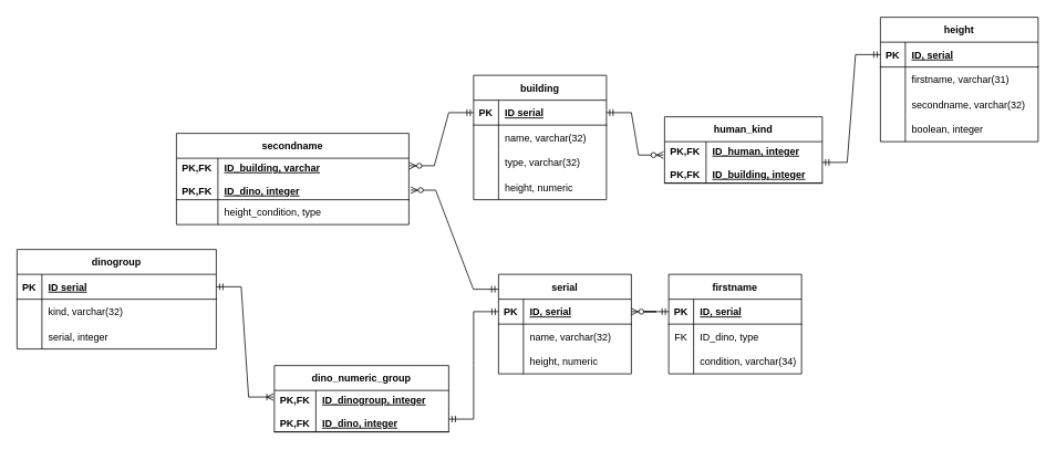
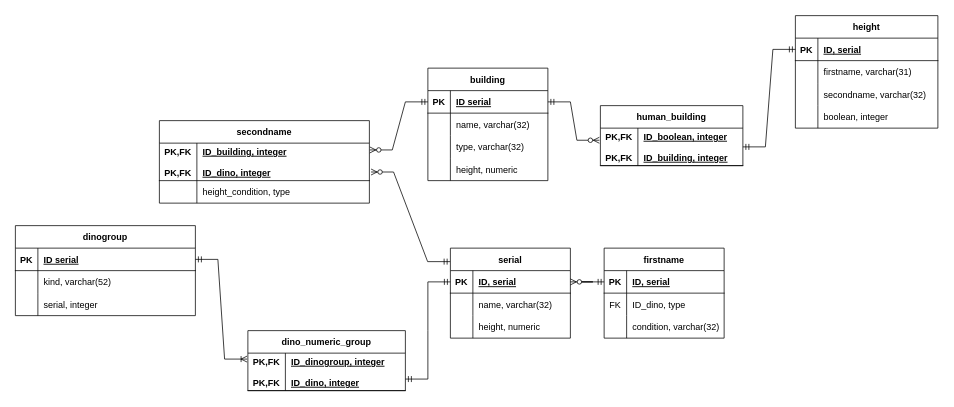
  <mxCell id="0" />
  <mxCell id="1" parent="0" />
  <mxCell id="2" value="height" style="shape=table;startSize=30;container=1;collapsible=1;childLayout=tableLayout;fixedRows=1;rowLines=0;fontStyle=1;align=center;resizeLast=1;" parent="1" vertex="1"><mxGeometry x="1060" y="20" width="190" height="150" as="geometry" /></mxCell>
  <mxCell id="3" value="" style="shape=tableRow;horizontal=0;startSize=0;swimlaneHead=0;swimlaneBody=0;fillColor=none;collapsible=0;dropTarget=0;points=[[0,0.5],[1,0.5]];portConstraint=eastwest;top=0;left=0;right=0;bottom=1;" parent="2" vertex="1"><mxGeometry y="30" width="190" height="30" as="geometry" /></mxCell>
  <mxCell id="4" value="PK" style="shape=partialRectangle;connectable=0;fillColor=none;top=0;left=0;bottom=0;right=0;fontStyle=1;overflow=hidden;" parent="3" vertex="1"><mxGeometry width="30" height="30" as="geometry"><mxRectangle width="30" height="30" as="alternateBounds" /></mxGeometry></mxCell>
  <mxCell id="5" value="ID, serial" style="shape=partialRectangle;connectable=0;fillColor=none;top=0;left=0;bottom=0;right=0;align=left;spacingLeft=6;fontStyle=5;overflow=hidden;" parent="3" vertex="1"><mxGeometry x="30" width="160" height="30" as="geometry"><mxRectangle width="160" height="30" as="alternateBounds" /></mxGeometry></mxCell>
  <mxCell id="6" value="" style="shape=tableRow;horizontal=0;startSize=0;swimlaneHead=0;swimlaneBody=0;fillColor=none;collapsible=0;dropTarget=0;points=[[0,0.5],[1,0.5]];portConstraint=eastwest;top=0;left=0;right=0;bottom=0;" parent="2" vertex="1"><mxGeometry y="60" width="190" height="30" as="geometry" /></mxCell>
  <mxCell id="7" value="" style="shape=partialRectangle;connectable=0;fillColor=none;top=0;left=0;bottom=0;right=0;editable=1;overflow=hidden;" parent="6" vertex="1"><mxGeometry width="30" height="30" as="geometry"><mxRectangle width="30" height="30" as="alternateBounds" /></mxGeometry></mxCell>
  <mxCell id="8" value="firstname, varchar(31)" style="shape=partialRectangle;connectable=0;fillColor=none;top=0;left=0;bottom=0;right=0;align=left;spacingLeft=6;overflow=hidden;" parent="6" vertex="1"><mxGeometry x="30" width="160" height="30" as="geometry"><mxRectangle width="160" height="30" as="alternateBounds" /></mxGeometry></mxCell>
  <mxCell id="9" value="" style="shape=tableRow;horizontal=0;startSize=0;swimlaneHead=0;swimlaneBody=0;fillColor=none;collapsible=0;dropTarget=0;points=[[0,0.5],[1,0.5]];portConstraint=eastwest;top=0;left=0;right=0;bottom=0;" parent="2" vertex="1"><mxGeometry y="90" width="190" height="30" as="geometry" /></mxCell>
  <mxCell id="10" value="" style="shape=partialRectangle;connectable=0;fillColor=none;top=0;left=0;bottom=0;right=0;editable=1;overflow=hidden;" parent="9" vertex="1"><mxGeometry width="30" height="30" as="geometry"><mxRectangle width="30" height="30" as="alternateBounds" /></mxGeometry></mxCell>
  <mxCell id="11" value="secondname, varchar(32)" style="shape=partialRectangle;connectable=0;fillColor=none;top=0;left=0;bottom=0;right=0;align=left;spacingLeft=6;overflow=hidden;" parent="9" vertex="1"><mxGeometry x="30" width="160" height="30" as="geometry"><mxRectangle width="160" height="30" as="alternateBounds" /></mxGeometry></mxCell>
  <mxCell id="12" value="" style="shape=tableRow;horizontal=0;startSize=0;swimlaneHead=0;swimlaneBody=0;fillColor=none;collapsible=0;dropTarget=0;points=[[0,0.5],[1,0.5]];portConstraint=eastwest;top=0;left=0;right=0;bottom=0;" parent="2" vertex="1"><mxGeometry y="120" width="190" height="30" as="geometry" /></mxCell>
  <mxCell id="13" value="" style="shape=partialRectangle;connectable=0;fillColor=none;top=0;left=0;bottom=0;right=0;editable=1;overflow=hidden;" parent="12" vertex="1"><mxGeometry width="30" height="30" as="geometry"><mxRectangle width="30" height="30" as="alternateBounds" /></mxGeometry></mxCell>
  <mxCell id="14" value="boolean, integer" style="shape=partialRectangle;connectable=0;fillColor=none;top=0;left=0;bottom=0;right=0;align=left;spacingLeft=6;overflow=hidden;" parent="12" vertex="1"><mxGeometry x="30" width="160" height="30" as="geometry"><mxRectangle width="160" height="30" as="alternateBounds" /></mxGeometry></mxCell>
  <mxCell id="15" value="building" style="shape=table;startSize=30;container=1;collapsible=1;childLayout=tableLayout;fixedRows=1;rowLines=0;fontStyle=1;align=center;resizeLast=1;" parent="1" vertex="1"><mxGeometry x="570" y="90" width="160" height="150" as="geometry" /></mxCell>
  <mxCell id="16" value="" style="shape=tableRow;horizontal=0;startSize=0;swimlaneHead=0;swimlaneBody=0;fillColor=none;collapsible=0;dropTarget=0;points=[[0,0.5],[1,0.5]];portConstraint=eastwest;top=0;left=0;right=0;bottom=1;" parent="15" vertex="1"><mxGeometry y="30" width="160" height="30" as="geometry" /></mxCell>
  <mxCell id="17" value="PK" style="shape=partialRectangle;connectable=0;fillColor=none;top=0;left=0;bottom=0;right=0;fontStyle=1;overflow=hidden;" parent="16" vertex="1"><mxGeometry width="30" height="30" as="geometry"><mxRectangle width="30" height="30" as="alternateBounds" /></mxGeometry></mxCell>
  <mxCell id="18" value="ID serial" style="shape=partialRectangle;connectable=0;fillColor=none;top=0;left=0;bottom=0;right=0;align=left;spacingLeft=6;fontStyle=5;overflow=hidden;" parent="16" vertex="1"><mxGeometry x="30" width="130" height="30" as="geometry"><mxRectangle width="130" height="30" as="alternateBounds" /></mxGeometry></mxCell>
  <mxCell id="19" value="" style="shape=tableRow;horizontal=0;startSize=0;swimlaneHead=0;swimlaneBody=0;fillColor=none;collapsible=0;dropTarget=0;points=[[0,0.5],[1,0.5]];portConstraint=eastwest;top=0;left=0;right=0;bottom=0;" parent="15" vertex="1"><mxGeometry y="60" width="160" height="30" as="geometry" /></mxCell>
  <mxCell id="20" value="" style="shape=partialRectangle;connectable=0;fillColor=none;top=0;left=0;bottom=0;right=0;editable=1;overflow=hidden;" parent="19" vertex="1"><mxGeometry width="30" height="30" as="geometry"><mxRectangle width="30" height="30" as="alternateBounds" /></mxGeometry></mxCell>
  <mxCell id="21" value="name, varchar(32)" style="shape=partialRectangle;connectable=0;fillColor=none;top=0;left=0;bottom=0;right=0;align=left;spacingLeft=6;overflow=hidden;" parent="19" vertex="1"><mxGeometry x="30" width="130" height="30" as="geometry"><mxRectangle width="130" height="30" as="alternateBounds" /></mxGeometry></mxCell>
  <mxCell id="22" value="" style="shape=tableRow;horizontal=0;startSize=0;swimlaneHead=0;swimlaneBody=0;fillColor=none;collapsible=0;dropTarget=0;points=[[0,0.5],[1,0.5]];portConstraint=eastwest;top=0;left=0;right=0;bottom=0;" parent="15" vertex="1"><mxGeometry y="90" width="160" height="30" as="geometry" /></mxCell>
  <mxCell id="23" value="" style="shape=partialRectangle;connectable=0;fillColor=none;top=0;left=0;bottom=0;right=0;editable=1;overflow=hidden;" parent="22" vertex="1"><mxGeometry width="30" height="30" as="geometry"><mxRectangle width="30" height="30" as="alternateBounds" /></mxGeometry></mxCell>
  <mxCell id="24" value="type, varchar(32)" style="shape=partialRectangle;connectable=0;fillColor=none;top=0;left=0;bottom=0;right=0;align=left;spacingLeft=6;overflow=hidden;" parent="22" vertex="1"><mxGeometry x="30" width="130" height="30" as="geometry"><mxRectangle width="130" height="30" as="alternateBounds" /></mxGeometry></mxCell>
  <mxCell id="25" value="" style="shape=tableRow;horizontal=0;startSize=0;swimlaneHead=0;swimlaneBody=0;fillColor=none;collapsible=0;dropTarget=0;points=[[0,0.5],[1,0.5]];portConstraint=eastwest;top=0;left=0;right=0;bottom=0;" parent="15" vertex="1"><mxGeometry y="120" width="160" height="30" as="geometry" /></mxCell>
  <mxCell id="26" value="" style="shape=partialRectangle;connectable=0;fillColor=none;top=0;left=0;bottom=0;right=0;editable=1;overflow=hidden;" parent="25" vertex="1"><mxGeometry width="30" height="30" as="geometry"><mxRectangle width="30" height="30" as="alternateBounds" /></mxGeometry></mxCell>
  <mxCell id="27" value="height, numeric" style="shape=partialRectangle;connectable=0;fillColor=none;top=0;left=0;bottom=0;right=0;align=left;spacingLeft=6;overflow=hidden;" parent="25" vertex="1"><mxGeometry x="30" width="130" height="30" as="geometry"><mxRectangle width="130" height="30" as="alternateBounds" /></mxGeometry></mxCell>
  <mxCell id="28" value="serial" style="shape=table;startSize=30;container=1;collapsible=1;childLayout=tableLayout;fixedRows=1;rowLines=0;fontStyle=1;align=center;resizeLast=1;" parent="1" vertex="1"><mxGeometry x="600" y="330" width="160" height="120" as="geometry" /></mxCell>
  <mxCell id="29" value="" style="shape=tableRow;horizontal=0;startSize=0;swimlaneHead=0;swimlaneBody=0;fillColor=none;collapsible=0;dropTarget=0;points=[[0,0.5],[1,0.5]];portConstraint=eastwest;top=0;left=0;right=0;bottom=1;" parent="28" vertex="1"><mxGeometry y="30" width="160" height="30" as="geometry" /></mxCell>
  <mxCell id="30" value="PK" style="shape=partialRectangle;connectable=0;fillColor=none;top=0;left=0;bottom=0;right=0;fontStyle=1;overflow=hidden;" parent="29" vertex="1"><mxGeometry width="30" height="30" as="geometry"><mxRectangle width="30" height="30" as="alternateBounds" /></mxGeometry></mxCell>
  <mxCell id="31" value="ID, serial" style="shape=partialRectangle;connectable=0;fillColor=none;top=0;left=0;bottom=0;right=0;align=left;spacingLeft=6;fontStyle=5;overflow=hidden;" parent="29" vertex="1"><mxGeometry x="30" width="130" height="30" as="geometry"><mxRectangle width="130" height="30" as="alternateBounds" /></mxGeometry></mxCell>
  <mxCell id="32" value="" style="shape=tableRow;horizontal=0;startSize=0;swimlaneHead=0;swimlaneBody=0;fillColor=none;collapsible=0;dropTarget=0;points=[[0,0.5],[1,0.5]];portConstraint=eastwest;top=0;left=0;right=0;bottom=0;" parent="28" vertex="1"><mxGeometry y="60" width="160" height="30" as="geometry" /></mxCell>
  <mxCell id="33" value="" style="shape=partialRectangle;connectable=0;fillColor=none;top=0;left=0;bottom=0;right=0;editable=1;overflow=hidden;" parent="32" vertex="1"><mxGeometry width="30" height="30" as="geometry"><mxRectangle width="30" height="30" as="alternateBounds" /></mxGeometry></mxCell>
  <mxCell id="34" value="name, varchar(32)" style="shape=partialRectangle;connectable=0;fillColor=none;top=0;left=0;bottom=0;right=0;align=left;spacingLeft=6;overflow=hidden;" parent="32" vertex="1"><mxGeometry x="30" width="130" height="30" as="geometry"><mxRectangle width="130" height="30" as="alternateBounds" /></mxGeometry></mxCell>
  <mxCell id="35" value="" style="shape=tableRow;horizontal=0;startSize=0;swimlaneHead=0;swimlaneBody=0;fillColor=none;collapsible=0;dropTarget=0;points=[[0,0.5],[1,0.5]];portConstraint=eastwest;top=0;left=0;right=0;bottom=0;" parent="28" vertex="1"><mxGeometry y="90" width="160" height="30" as="geometry" /></mxCell>
  <mxCell id="36" value="" style="shape=partialRectangle;connectable=0;fillColor=none;top=0;left=0;bottom=0;right=0;editable=1;overflow=hidden;" parent="35" vertex="1"><mxGeometry width="30" height="30" as="geometry"><mxRectangle width="30" height="30" as="alternateBounds" /></mxGeometry></mxCell>
  <mxCell id="37" value="height, numeric" style="shape=partialRectangle;connectable=0;fillColor=none;top=0;left=0;bottom=0;right=0;align=left;spacingLeft=6;overflow=hidden;" parent="35" vertex="1"><mxGeometry x="30" width="130" height="30" as="geometry"><mxRectangle width="130" height="30" as="alternateBounds" /></mxGeometry></mxCell>
  <mxCell id="38" value="dinogroup" style="shape=table;startSize=30;container=1;collapsible=1;childLayout=tableLayout;fixedRows=1;rowLines=0;fontStyle=1;align=center;resizeLast=1;" parent="1" vertex="1"><mxGeometry x="20" y="300" width="240" height="120.0" as="geometry" /></mxCell>
  <mxCell id="39" value="" style="shape=tableRow;horizontal=0;startSize=0;swimlaneHead=0;swimlaneBody=0;fillColor=none;collapsible=0;dropTarget=0;points=[[0,0.5],[1,0.5]];portConstraint=eastwest;top=0;left=0;right=0;bottom=1;" parent="38" vertex="1"><mxGeometry y="30" width="240" height="30" as="geometry" /></mxCell>
  <mxCell id="40" value="PK" style="shape=partialRectangle;connectable=0;fillColor=none;top=0;left=0;bottom=0;right=0;fontStyle=1;overflow=hidden;" parent="39" vertex="1"><mxGeometry width="30" height="30" as="geometry"><mxRectangle width="30" height="30" as="alternateBounds" /></mxGeometry></mxCell>
  <mxCell id="41" value="ID serial" style="shape=partialRectangle;connectable=0;fillColor=none;top=0;left=0;bottom=0;right=0;align=left;spacingLeft=6;fontStyle=5;overflow=hidden;" parent="39" vertex="1"><mxGeometry x="30" width="210" height="30" as="geometry"><mxRectangle width="210" height="30" as="alternateBounds" /></mxGeometry></mxCell>
  <mxCell id="42" value="" style="shape=tableRow;horizontal=0;startSize=0;swimlaneHead=0;swimlaneBody=0;fillColor=none;collapsible=0;dropTarget=0;points=[[0,0.5],[1,0.5]];portConstraint=eastwest;top=0;left=0;right=0;bottom=0;" parent="38" vertex="1"><mxGeometry y="60" width="240" height="30" as="geometry" /></mxCell>
  <mxCell id="43" value="" style="shape=partialRectangle;connectable=0;fillColor=none;top=0;left=0;bottom=0;right=0;editable=1;overflow=hidden;" parent="42" vertex="1"><mxGeometry width="30" height="30" as="geometry"><mxRectangle width="30" height="30" as="alternateBounds" /></mxGeometry></mxCell>
- <mxCell id="44" value="kind, varchar(32)" style="shape=partialRectangle;connectable=0;fillColor=none;top=0;left=0;bottom=0;right=0;align=left;spacingLeft=6;overflow=hidden;" parent="42" vertex="1"><mxGeometry x="30" width="210" height="30" as="geometry"><mxRectangle width="210" height="30" as="alternateBounds" /></mxGeometry></mxCell>
+ <mxCell id="44" value="kind, varchar(52)" style="shape=partialRectangle;connectable=0;fillColor=none;top=0;left=0;bottom=0;right=0;align=left;spacingLeft=6;overflow=hidden;" parent="42" vertex="1"><mxGeometry x="30" width="210" height="30" as="geometry"><mxRectangle width="210" height="30" as="alternateBounds" /></mxGeometry></mxCell>
  <mxCell id="45" value="" style="shape=tableRow;horizontal=0;startSize=0;swimlaneHead=0;swimlaneBody=0;fillColor=none;collapsible=0;dropTarget=0;points=[[0,0.5],[1,0.5]];portConstraint=eastwest;top=0;left=0;right=0;bottom=0;" parent="38" vertex="1"><mxGeometry y="90" width="240" height="30" as="geometry" /></mxCell>
  <mxCell id="46" value="" style="shape=partialRectangle;connectable=0;fillColor=none;top=0;left=0;bottom=0;right=0;editable=1;overflow=hidden;" parent="45" vertex="1"><mxGeometry width="30" height="30" as="geometry"><mxRectangle width="30" height="30" as="alternateBounds" /></mxGeometry></mxCell>
  <mxCell id="47" value="serial, integer" style="shape=partialRectangle;connectable=0;fillColor=none;top=0;left=0;bottom=0;right=0;align=left;spacingLeft=6;overflow=hidden;" parent="45" vertex="1"><mxGeometry x="30" width="210" height="30" as="geometry"><mxRectangle width="210" height="30" as="alternateBounds" /></mxGeometry></mxCell>
  <mxCell id="48" value="firstname" style="shape=table;startSize=30;container=1;collapsible=1;childLayout=tableLayout;fixedRows=1;rowLines=0;fontStyle=1;align=center;resizeLast=1;" parent="1" vertex="1"><mxGeometry x="805" y="330" width="160" height="120" as="geometry" /></mxCell>
  <mxCell id="49" value="" style="shape=tableRow;horizontal=0;startSize=0;swimlaneHead=0;swimlaneBody=0;fillColor=none;collapsible=0;dropTarget=0;points=[[0,0.5],[1,0.5]];portConstraint=eastwest;top=0;left=0;right=0;bottom=1;" parent="48" vertex="1"><mxGeometry y="30" width="160" height="30" as="geometry" /></mxCell>
  <mxCell id="50" value="PK" style="shape=partialRectangle;connectable=0;fillColor=none;top=0;left=0;bottom=0;right=0;fontStyle=1;overflow=hidden;" parent="49" vertex="1"><mxGeometry width="30" height="30" as="geometry"><mxRectangle width="30" height="30" as="alternateBounds" /></mxGeometry></mxCell>
  <mxCell id="51" value="ID, serial" style="shape=partialRectangle;connectable=0;fillColor=none;top=0;left=0;bottom=0;right=0;align=left;spacingLeft=6;fontStyle=5;overflow=hidden;" parent="49" vertex="1"><mxGeometry x="30" width="130" height="30" as="geometry"><mxRectangle width="130" height="30" as="alternateBounds" /></mxGeometry></mxCell>
  <mxCell id="52" value="" style="shape=tableRow;horizontal=0;startSize=0;swimlaneHead=0;swimlaneBody=0;fillColor=none;collapsible=0;dropTarget=0;points=[[0,0.5],[1,0.5]];portConstraint=eastwest;top=0;left=0;right=0;bottom=0;" parent="48" vertex="1"><mxGeometry y="60" width="160" height="30" as="geometry" /></mxCell>
  <mxCell id="53" value="FK" style="shape=partialRectangle;connectable=0;fillColor=none;top=0;left=0;bottom=0;right=0;editable=1;overflow=hidden;" parent="52" vertex="1"><mxGeometry width="30" height="30" as="geometry"><mxRectangle width="30" height="30" as="alternateBounds" /></mxGeometry></mxCell>
  <mxCell id="54" value="ID_dino, type" style="shape=partialRectangle;connectable=0;fillColor=none;top=0;left=0;bottom=0;right=0;align=left;spacingLeft=6;overflow=hidden;" parent="52" vertex="1"><mxGeometry x="30" width="130" height="30" as="geometry"><mxRectangle width="130" height="30" as="alternateBounds" /></mxGeometry></mxCell>
  <mxCell id="55" value="" style="shape=tableRow;horizontal=0;startSize=0;swimlaneHead=0;swimlaneBody=0;fillColor=none;collapsible=0;dropTarget=0;points=[[0,0.5],[1,0.5]];portConstraint=eastwest;top=0;left=0;right=0;bottom=0;" parent="48" vertex="1"><mxGeometry y="90" width="160" height="30" as="geometry" /></mxCell>
  <mxCell id="56" value="" style="shape=partialRectangle;connectable=0;fillColor=none;top=0;left=0;bottom=0;right=0;editable=1;overflow=hidden;" parent="55" vertex="1"><mxGeometry width="30" height="30" as="geometry"><mxRectangle width="30" height="30" as="alternateBounds" /></mxGeometry></mxCell>
- <mxCell id="57" value="condition, varchar(34)" style="shape=partialRectangle;connectable=0;fillColor=none;top=0;left=0;bottom=0;right=0;align=left;spacingLeft=6;overflow=hidden;" parent="55" vertex="1"><mxGeometry x="30" width="130" height="30" as="geometry"><mxRectangle width="130" height="30" as="alternateBounds" /></mxGeometry></mxCell>
+ <mxCell id="57" value="condition, varchar(32)" style="shape=partialRectangle;connectable=0;fillColor=none;top=0;left=0;bottom=0;right=0;align=left;spacingLeft=6;overflow=hidden;" parent="55" vertex="1"><mxGeometry x="30" width="130" height="30" as="geometry"><mxRectangle width="130" height="30" as="alternateBounds" /></mxGeometry></mxCell>
  <mxCell id="58" value="secondname" style="shape=table;startSize=30;container=1;collapsible=1;childLayout=tableLayout;fixedRows=1;rowLines=0;fontStyle=1;align=center;resizeLast=1;" parent="1" vertex="1"><mxGeometry x="212" y="160" width="280" height="110" as="geometry" /></mxCell>
  <mxCell id="59" value="" style="shape=tableRow;horizontal=0;startSize=0;swimlaneHead=0;swimlaneBody=0;fillColor=none;collapsible=0;dropTarget=0;points=[[0,0.5],[1,0.5]];portConstraint=eastwest;top=0;left=0;right=0;bottom=1;" parent="58" vertex="1"><mxGeometry y="30" width="280" height="50" as="geometry" /></mxCell>
  <mxCell id="60" value="PK,FK&#10;&#10;PK,FK" style="shape=partialRectangle;connectable=0;fillColor=none;top=0;left=0;bottom=0;right=0;fontStyle=1;overflow=hidden;" parent="59" vertex="1"><mxGeometry width="50" height="50" as="geometry"><mxRectangle width="50" height="50" as="alternateBounds" /></mxGeometry></mxCell>
- <mxCell id="61" value="ID_building, varchar&#10;&#10;ID_dino, integer" style="shape=partialRectangle;connectable=0;fillColor=none;top=0;left=0;bottom=0;right=0;align=left;spacingLeft=6;fontStyle=5;overflow=hidden;" parent="59" vertex="1"><mxGeometry x="50" width="230" height="50" as="geometry"><mxRectangle width="230" height="50" as="alternateBounds" /></mxGeometry></mxCell>
+ <mxCell id="61" value="ID_building, integer&#10;&#10;ID_dino, integer" style="shape=partialRectangle;connectable=0;fillColor=none;top=0;left=0;bottom=0;right=0;align=left;spacingLeft=6;fontStyle=5;overflow=hidden;" parent="59" vertex="1"><mxGeometry x="50" width="230" height="50" as="geometry"><mxRectangle width="230" height="50" as="alternateBounds" /></mxGeometry></mxCell>
  <mxCell id="62" value="" style="shape=tableRow;horizontal=0;startSize=0;swimlaneHead=0;swimlaneBody=0;fillColor=none;collapsible=0;dropTarget=0;points=[[0,0.5],[1,0.5]];portConstraint=eastwest;top=0;left=0;right=0;bottom=0;" parent="58" vertex="1"><mxGeometry y="80" width="280" height="30" as="geometry" /></mxCell>
  <mxCell id="63" value="" style="shape=partialRectangle;connectable=0;fillColor=none;top=0;left=0;bottom=0;right=0;editable=1;overflow=hidden;" parent="62" vertex="1"><mxGeometry width="50" height="30" as="geometry"><mxRectangle width="50" height="30" as="alternateBounds" /></mxGeometry></mxCell>
  <mxCell id="64" value="height_condition, type" style="shape=partialRectangle;connectable=0;fillColor=none;top=0;left=0;bottom=0;right=0;align=left;spacingLeft=6;overflow=hidden;" parent="62" vertex="1"><mxGeometry x="50" width="230" height="30" as="geometry"><mxRectangle width="230" height="30" as="alternateBounds" /></mxGeometry></mxCell>
  <mxCell id="65" value="" style="edgeStyle=entityRelationEdgeStyle;fontSize=12;html=1;endArrow=ERzeroToMany;startArrow=ERmandOne;rounded=0;exitX=0;exitY=0.5;exitDx=0;exitDy=0;entryX=1.002;entryY=0.182;entryDx=0;entryDy=0;entryPerimeter=0;" edge="1" parent="1" source="16" target="59"><mxGeometry width="100" height="100" relative="1" as="geometry"><mxPoint x="590" y="170" as="sourcePoint" /><mxPoint x="690" y="70" as="targetPoint" /></mxGeometry></mxCell>
  <mxCell id="66" value="" style="edgeStyle=entityRelationEdgeStyle;fontSize=12;html=1;endArrow=ERzeroToMany;startArrow=ERmandOne;rounded=0;exitX=-0.002;exitY=0.15;exitDx=0;exitDy=0;exitPerimeter=0;entryX=1.008;entryY=0.77;entryDx=0;entryDy=0;entryPerimeter=0;" edge="1" parent="1" source="28" target="59"><mxGeometry width="100" height="100" relative="1" as="geometry"><mxPoint x="510" y="420" as="sourcePoint" /><mxPoint x="470" y="310" as="targetPoint" /></mxGeometry></mxCell>
  <mxCell id="67" value="" style="edgeStyle=entityRelationEdgeStyle;fontSize=12;html=1;endArrow=ERzeroToMany;startArrow=ERmandOne;rounded=0;exitX=0;exitY=0.5;exitDx=0;exitDy=0;entryX=1;entryY=0.5;entryDx=0;entryDy=0;" edge="1" parent="1" source="49" target="29"><mxGeometry width="100" height="100" relative="1" as="geometry"><mxPoint x="790" y="290" as="sourcePoint" /><mxPoint x="840" y="290" as="targetPoint" /></mxGeometry></mxCell>
- <mxCell id="68" value="human_kind" style="shape=table;startSize=30;container=1;collapsible=1;childLayout=tableLayout;fixedRows=1;rowLines=0;fontStyle=1;align=center;resizeLast=1;" vertex="1" parent="1"><mxGeometry x="800" y="140" width="190" height="80" as="geometry" /></mxCell>
+ <mxCell id="68" value="human_building" style="shape=table;startSize=30;container=1;collapsible=1;childLayout=tableLayout;fixedRows=1;rowLines=0;fontStyle=1;align=center;resizeLast=1;" vertex="1" parent="1"><mxGeometry x="800" y="140" width="190" height="80" as="geometry" /></mxCell>
  <mxCell id="69" value="" style="shape=tableRow;horizontal=0;startSize=0;swimlaneHead=0;swimlaneBody=0;fillColor=none;collapsible=0;dropTarget=0;points=[[0,0.5],[1,0.5]];portConstraint=eastwest;top=0;left=0;right=0;bottom=1;" vertex="1" parent="68"><mxGeometry y="30" width="190" height="50" as="geometry" /></mxCell>
  <mxCell id="70" value="PK,FK&#10;&#10;PK,FK" style="shape=partialRectangle;connectable=0;fillColor=none;top=0;left=0;bottom=0;right=0;fontStyle=1;overflow=hidden;" vertex="1" parent="69"><mxGeometry width="50" height="50" as="geometry"><mxRectangle width="50" height="50" as="alternateBounds" /></mxGeometry></mxCell>
- <mxCell id="71" value="ID_human, integer&#10;&#10;ID_building, integer" style="shape=partialRectangle;connectable=0;fillColor=none;top=0;left=0;bottom=0;right=0;align=left;spacingLeft=6;fontStyle=5;overflow=hidden;" vertex="1" parent="69"><mxGeometry x="50" width="140" height="50" as="geometry"><mxRectangle width="140" height="50" as="alternateBounds" /></mxGeometry></mxCell>
+ <mxCell id="71" value="ID_boolean, integer&#10;&#10;ID_building, integer" style="shape=partialRectangle;connectable=0;fillColor=none;top=0;left=0;bottom=0;right=0;align=left;spacingLeft=6;fontStyle=5;overflow=hidden;" vertex="1" parent="69"><mxGeometry x="50" width="140" height="50" as="geometry"><mxRectangle width="140" height="50" as="alternateBounds" /></mxGeometry></mxCell>
  <mxCell id="72" value="" style="edgeStyle=entityRelationEdgeStyle;fontSize=12;html=1;endArrow=ERmandOne;startArrow=ERmandOne;rounded=0;entryX=0;entryY=0.5;entryDx=0;entryDy=0;" edge="1" parent="1" source="69" target="3"><mxGeometry width="100" height="100" relative="1" as="geometry"><mxPoint x="980" y="180" as="sourcePoint" /><mxPoint x="1080" y="80" as="targetPoint" /></mxGeometry></mxCell>
  <mxCell id="73" value="" style="edgeStyle=entityRelationEdgeStyle;fontSize=12;html=1;endArrow=ERzeroToMany;startArrow=ERmandOne;rounded=0;exitX=1;exitY=0.5;exitDx=0;exitDy=0;entryX=-0.007;entryY=0.323;entryDx=0;entryDy=0;entryPerimeter=0;" edge="1" parent="1" source="16" target="69"><mxGeometry width="100" height="100" relative="1" as="geometry"><mxPoint x="770" y="160" as="sourcePoint" /><mxPoint x="780" y="240" as="targetPoint" /></mxGeometry></mxCell>
  <mxCell id="74" value="dino_numeric_group" style="shape=table;startSize=30;container=1;collapsible=1;childLayout=tableLayout;fixedRows=1;rowLines=0;fontStyle=1;align=center;resizeLast=1;" vertex="1" parent="1"><mxGeometry x="330" y="440" width="210" height="80" as="geometry" /></mxCell>
  <mxCell id="75" value="" style="shape=tableRow;horizontal=0;startSize=0;swimlaneHead=0;swimlaneBody=0;fillColor=none;collapsible=0;dropTarget=0;points=[[0,0.5],[1,0.5]];portConstraint=eastwest;top=0;left=0;right=0;bottom=1;" vertex="1" parent="74"><mxGeometry y="30" width="210" height="50" as="geometry" /></mxCell>
  <mxCell id="76" value="PK,FK&#10;&#10;PK,FK" style="shape=partialRectangle;connectable=0;fillColor=none;top=0;left=0;bottom=0;right=0;fontStyle=1;overflow=hidden;" vertex="1" parent="75"><mxGeometry width="50" height="50" as="geometry"><mxRectangle width="50" height="50" as="alternateBounds" /></mxGeometry></mxCell>
  <mxCell id="77" value="ID_dinogroup, integer&#10;&#10;ID_dino, integer" style="shape=partialRectangle;connectable=0;fillColor=none;top=0;left=0;bottom=0;right=0;align=left;spacingLeft=6;fontStyle=5;overflow=hidden;" vertex="1" parent="75"><mxGeometry x="50" width="160" height="50" as="geometry"><mxRectangle width="160" height="50" as="alternateBounds" /></mxGeometry></mxCell>
  <mxCell id="78" value="" style="edgeStyle=entityRelationEdgeStyle;fontSize=12;html=1;endArrow=ERmandOne;startArrow=ERmandOne;rounded=0;entryX=0;entryY=0.5;entryDx=0;entryDy=0;exitX=1;exitY=0.692;exitDx=0;exitDy=0;exitPerimeter=0;" edge="1" parent="1" source="75" target="29"><mxGeometry width="100" height="100" relative="1" as="geometry"><mxPoint x="490" y="490" as="sourcePoint" /><mxPoint x="590" y="390" as="targetPoint" /></mxGeometry></mxCell>
  <mxCell id="79" value="" style="edgeStyle=entityRelationEdgeStyle;fontSize=12;html=1;endArrow=ERoneToMany;startArrow=ERmandOne;rounded=0;exitX=1;exitY=0.5;exitDx=0;exitDy=0;entryX=-0.005;entryY=0.159;entryDx=0;entryDy=0;entryPerimeter=0;" edge="1" parent="1" source="39" target="75"><mxGeometry width="100" height="100" relative="1" as="geometry"><mxPoint x="390" y="410" as="sourcePoint" /><mxPoint x="490" y="310" as="targetPoint" /></mxGeometry></mxCell>
